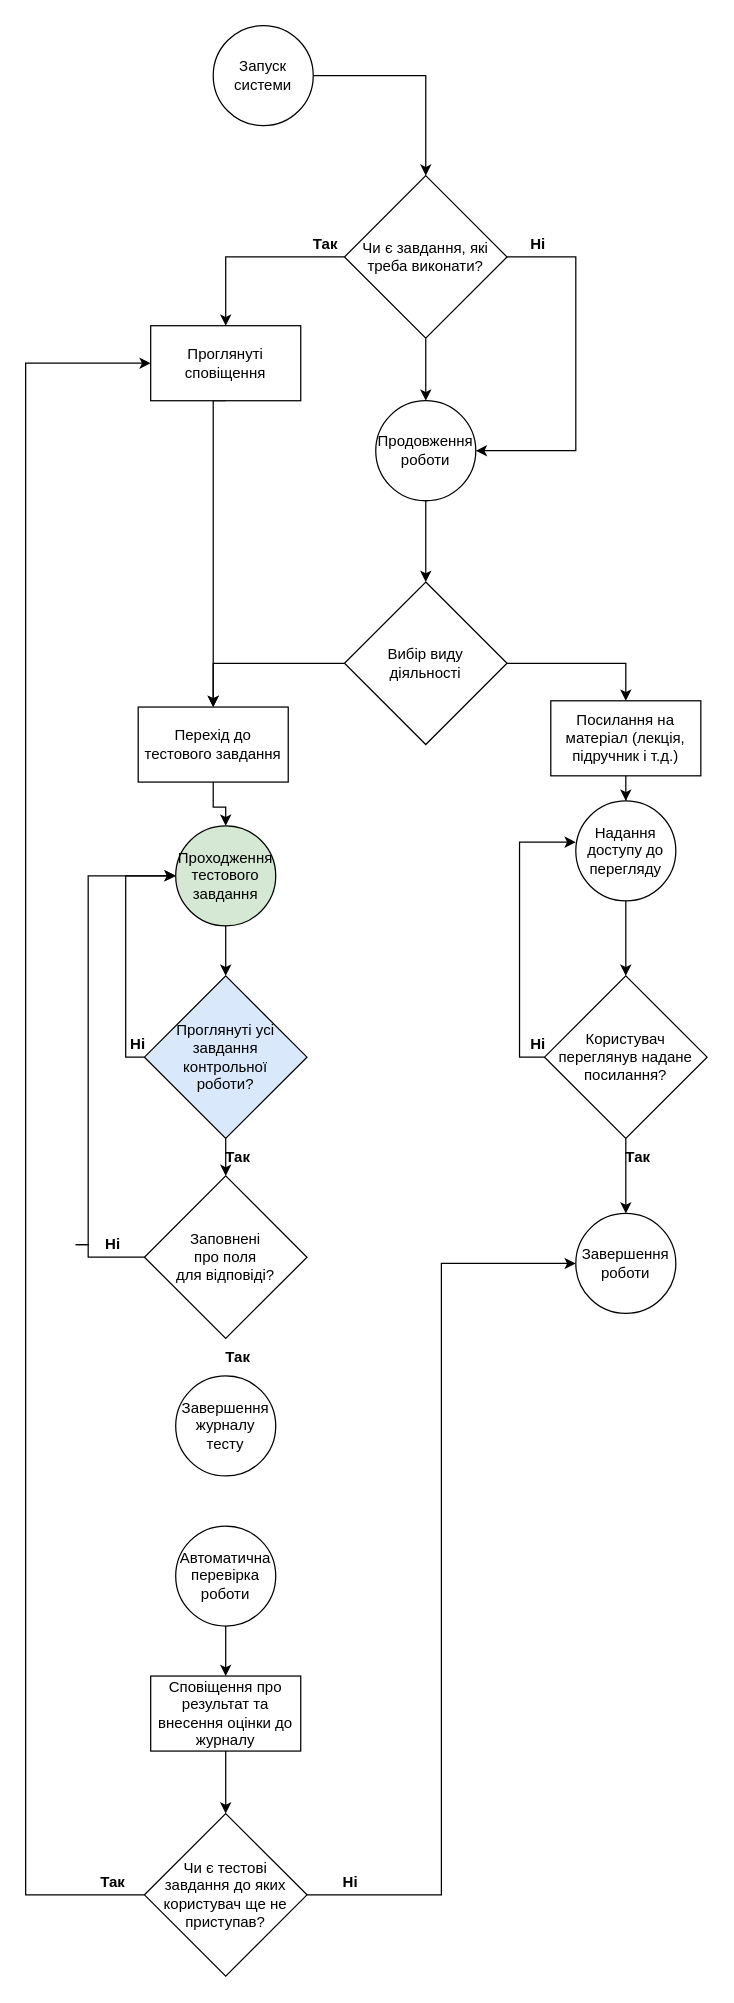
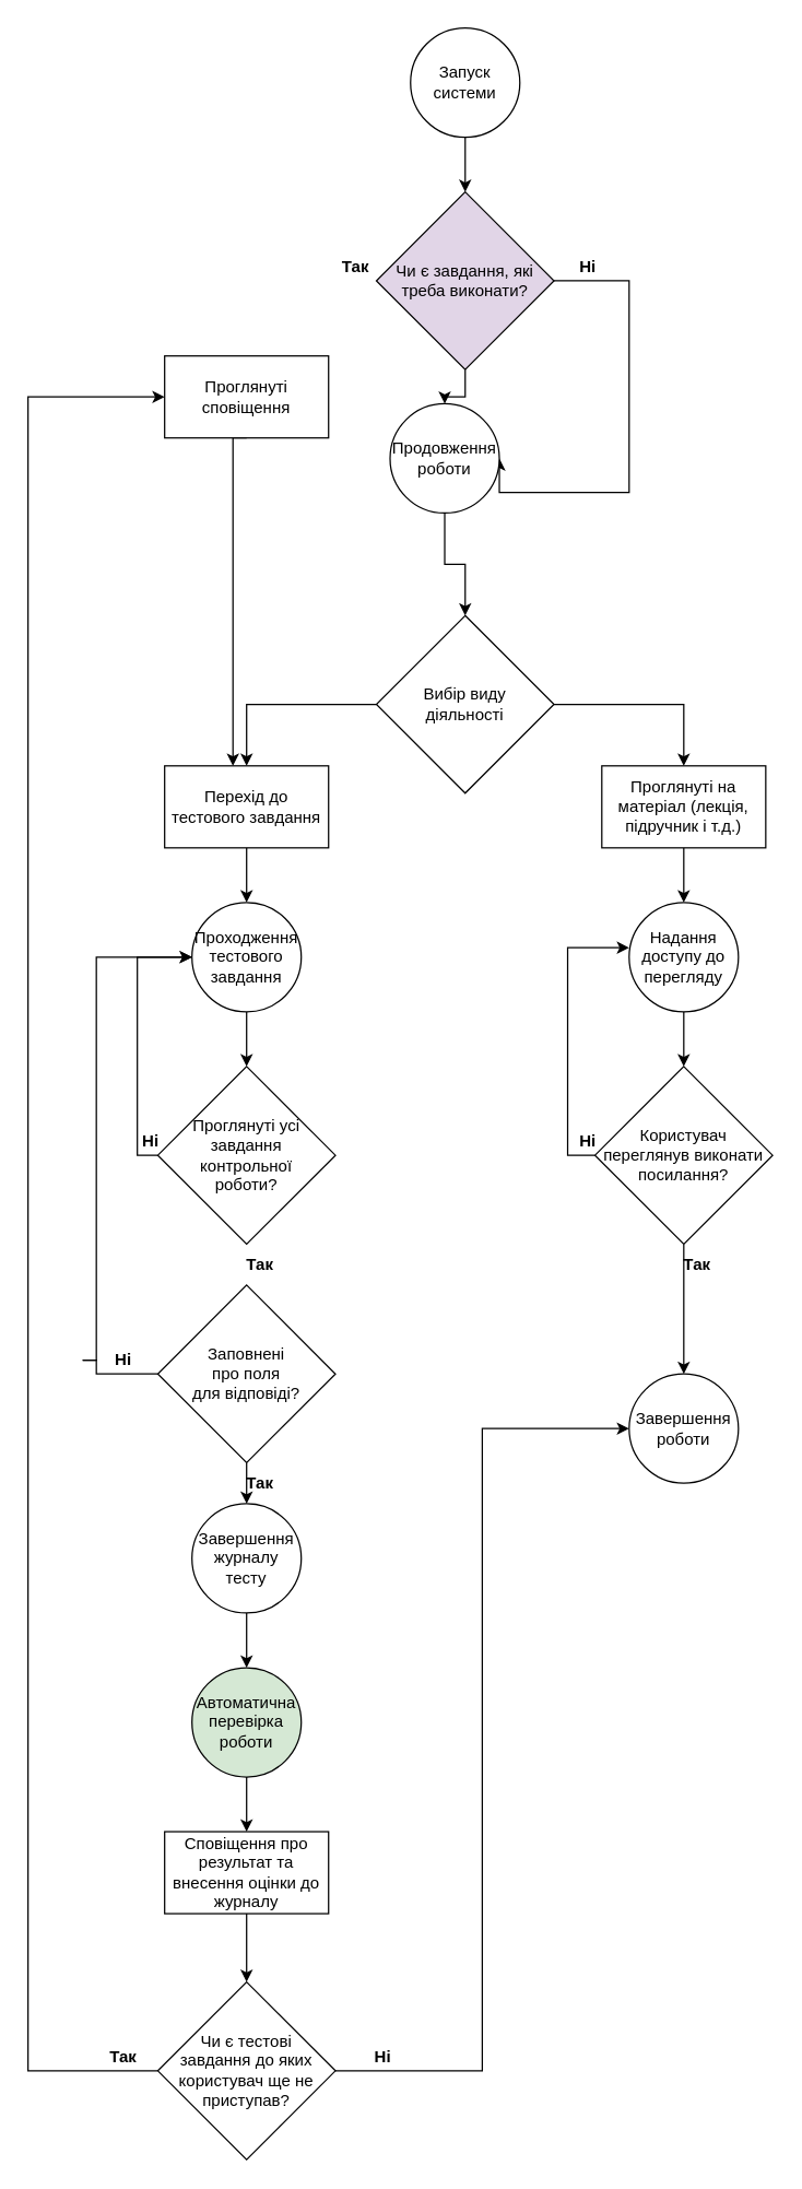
  <mxCell id="0" />
  <mxCell id="1" parent="0" />
  <mxCell id="2" style="edgeStyle=orthogonalEdgeStyle;rounded=0;orthogonalLoop=1;jettySize=auto;html=1;" edge="1" parent="1" source="3" target="7"><mxGeometry relative="1" as="geometry" /></mxCell>
- <mxCell id="3" value="Запуск системи" style="ellipse;whiteSpace=wrap;html=1;aspect=fixed;" vertex="1" parent="1"><mxGeometry x="170" y="20" width="80" height="80" as="geometry" /></mxCell>
- <mxCell id="4" style="edgeStyle=orthogonalEdgeStyle;rounded=0;orthogonalLoop=1;jettySize=auto;html=1;entryX=0.5;entryY=0;entryDx=0;entryDy=0;" edge="1" parent="1" source="7" target="9"><mxGeometry relative="1" as="geometry" /></mxCell>
+ <mxCell id="3" value="Запуск системи" style="ellipse;whiteSpace=wrap;html=1;aspect=fixed;" vertex="1" parent="1"><mxGeometry x="300" width="80" height="80" as="geometry" y="20" /></mxCell>
  <mxCell id="5" style="edgeStyle=orthogonalEdgeStyle;rounded=0;orthogonalLoop=1;jettySize=auto;html=1;exitX=0.5;exitY=1;exitDx=0;exitDy=0;" edge="1" parent="1" source="7" target="11"><mxGeometry relative="1" as="geometry" /></mxCell>
  <mxCell id="6" style="edgeStyle=orthogonalEdgeStyle;rounded=0;orthogonalLoop=1;jettySize=auto;html=1;exitX=1;exitY=0.5;exitDx=0;exitDy=0;entryX=1;entryY=0.5;entryDx=0;entryDy=0;" edge="1" parent="1" source="7" target="11"><mxGeometry relative="1" as="geometry"><Array as="points"><mxPoint x="460" y="205" /><mxPoint x="460" y="360" /></Array></mxGeometry></mxCell>
- <mxCell id="7" value="Чи є завдання, які треба виконати?" style="rhombus;whiteSpace=wrap;html=1;" vertex="1" parent="1"><mxGeometry x="275" y="140" width="130" height="130" as="geometry" /></mxCell>
+ <mxCell id="7" value="Чи є завдання, які треба виконати?" style="rhombus;whiteSpace=wrap;html=1;fillColor=#e1d5e7;" vertex="1" parent="1"><mxGeometry x="275" y="140" width="130" height="130" as="geometry" /></mxCell>
  <mxCell id="8" style="edgeStyle=orthogonalEdgeStyle;rounded=0;orthogonalLoop=1;jettySize=auto;html=1;exitX=0.5;exitY=1;exitDx=0;exitDy=0;" edge="1" parent="1" source="9" target="18"><mxGeometry relative="1" as="geometry"><Array as="points"><mxPoint x="170" y="320" /></Array></mxGeometry></mxCell>
  <mxCell id="9" value="Проглянуті сповіщення" style="rounded=0;whiteSpace=wrap;html=1;" vertex="1" parent="1"><mxGeometry x="120" y="260" width="120" height="60" as="geometry" /></mxCell>
  <mxCell id="10" style="edgeStyle=orthogonalEdgeStyle;rounded=0;orthogonalLoop=1;jettySize=auto;html=1;exitX=0.5;exitY=1;exitDx=0;exitDy=0;entryX=0.5;entryY=0;entryDx=0;entryDy=0;" edge="1" parent="1" source="11" target="14"><mxGeometry relative="1" as="geometry" /></mxCell>
- <mxCell id="11" value="Продовження роботи" style="ellipse;whiteSpace=wrap;html=1;aspect=fixed;" vertex="1" parent="1"><mxGeometry x="300" y="320" width="80" height="80" as="geometry" /></mxCell>
+ <mxCell id="11" value="Продовження роботи" style="ellipse;whiteSpace=wrap;html=1;aspect=fixed;" vertex="1" parent="1"><mxGeometry x="285" y="295" width="80" height="80" as="geometry" /></mxCell>
  <mxCell id="12" style="edgeStyle=orthogonalEdgeStyle;rounded=0;orthogonalLoop=1;jettySize=auto;html=1;exitX=1;exitY=0.5;exitDx=0;exitDy=0;entryX=0.5;entryY=0;entryDx=0;entryDy=0;" edge="1" parent="1" source="14" target="16"><mxGeometry relative="1" as="geometry" /></mxCell>
  <mxCell id="13" style="edgeStyle=orthogonalEdgeStyle;rounded=0;orthogonalLoop=1;jettySize=auto;html=1;exitX=0;exitY=0.5;exitDx=0;exitDy=0;entryX=0.5;entryY=0;entryDx=0;entryDy=0;" edge="1" parent="1" source="14" target="18"><mxGeometry relative="1" as="geometry" /></mxCell>
- <mxCell id="14" value="Вибір виду &lt;br&gt;діяльності" style="rhombus;whiteSpace=wrap;html=1;" vertex="1" parent="1"><mxGeometry x="275" y="465" width="130" height="130" as="geometry" /></mxCell>
+ <mxCell id="14" value="Вибір виду &lt;br&gt;діяльності" style="rhombus;whiteSpace=wrap;html=1;" vertex="1" parent="1"><mxGeometry x="275" y="450" width="130" height="130" as="geometry" /></mxCell>
  <mxCell id="15" style="edgeStyle=orthogonalEdgeStyle;rounded=0;orthogonalLoop=1;jettySize=auto;html=1;exitX=0.5;exitY=1;exitDx=0;exitDy=0;" edge="1" parent="1" source="16" target="41"><mxGeometry relative="1" as="geometry" /></mxCell>
- <mxCell id="16" value="Посилання на матеріал (лекція, підручник і т.д.)" style="rounded=0;whiteSpace=wrap;html=1;" vertex="1" parent="1"><mxGeometry x="440" y="560" width="120" height="60" as="geometry" /></mxCell>
+ <mxCell id="16" value="Проглянуті на матеріал (лекція, підручник і т.д.)" style="rounded=0;whiteSpace=wrap;html=1;" vertex="1" parent="1"><mxGeometry x="440" y="560" width="120" height="60" as="geometry" /></mxCell>
  <mxCell id="17" style="edgeStyle=orthogonalEdgeStyle;rounded=0;orthogonalLoop=1;jettySize=auto;html=1;exitX=0.5;exitY=1;exitDx=0;exitDy=0;" edge="1" parent="1" source="18" target="20"><mxGeometry relative="1" as="geometry" /></mxCell>
- <mxCell id="18" value="Перехід до тестового завдання" style="rounded=0;whiteSpace=wrap;html=1;" vertex="1" parent="1"><mxGeometry x="110" y="565" width="120" height="60" as="geometry" /></mxCell>
+ <mxCell id="18" value="Перехід до тестового завдання" style="rounded=0;whiteSpace=wrap;html=1;" vertex="1" parent="1"><mxGeometry x="120" y="560" width="120" height="60" as="geometry" /></mxCell>
  <mxCell id="19" style="edgeStyle=orthogonalEdgeStyle;rounded=0;orthogonalLoop=1;jettySize=auto;html=1;exitX=0.5;exitY=1;exitDx=0;exitDy=0;" edge="1" parent="1" source="20" target="23"><mxGeometry relative="1" as="geometry" /></mxCell>
- <mxCell id="20" value="Проходження тестового завдання" style="ellipse;whiteSpace=wrap;html=1;aspect=fixed;fillColor=#d5e8d4;" vertex="1" parent="1"><mxGeometry x="140" y="660" width="80" height="80" as="geometry" /></mxCell>
- <mxCell id="21" style="edgeStyle=orthogonalEdgeStyle;rounded=0;orthogonalLoop=1;jettySize=auto;html=1;exitX=0.5;exitY=1;exitDx=0;exitDy=0;entryX=0.5;entryY=0;entryDx=0;entryDy=0;" edge="1" parent="1" source="23" target="26"><mxGeometry relative="1" as="geometry" /></mxCell>
+ <mxCell id="20" value="Проходження тестового завдання" style="ellipse;whiteSpace=wrap;html=1;aspect=fixed;" vertex="1" parent="1"><mxGeometry x="140" y="660" width="80" height="80" as="geometry" /></mxCell>
  <mxCell id="22" style="edgeStyle=orthogonalEdgeStyle;rounded=0;orthogonalLoop=1;jettySize=auto;html=1;exitX=0;exitY=0.5;exitDx=0;exitDy=0;entryX=0;entryY=0.5;entryDx=0;entryDy=0;" edge="1" parent="1" source="23" target="20"><mxGeometry relative="1" as="geometry"><Array as="points"><mxPoint x="100" y="845" /><mxPoint x="100" y="700" /></Array></mxGeometry></mxCell>
- <mxCell id="23" value="Проглянуті усі &lt;br&gt;завдання &lt;br&gt;контрольної &lt;br&gt;роботи?" style="rhombus;whiteSpace=wrap;html=1;fillColor=#dae8fc;" vertex="1" parent="1"><mxGeometry x="115" y="780" width="130" height="130" as="geometry" /></mxCell>
+ <mxCell id="23" value="Проглянуті усі &lt;br&gt;завдання &lt;br&gt;контрольної &lt;br&gt;роботи?" style="rhombus;whiteSpace=wrap;html=1;" vertex="1" parent="1"><mxGeometry x="115" y="780" width="130" height="130" as="geometry" /></mxCell>
+ <mxCell id="24" style="edgeStyle=orthogonalEdgeStyle;rounded=0;orthogonalLoop=1;jettySize=auto;html=1;exitX=0.5;exitY=1;exitDx=0;exitDy=0;" edge="1" parent="1" source="26" target="28"><mxGeometry relative="1" as="geometry" /></mxCell>
  <mxCell id="25" style="edgeStyle=orthogonalEdgeStyle;rounded=0;orthogonalLoop=1;jettySize=auto;html=1;exitX=0;exitY=0.5;exitDx=0;exitDy=0;entryX=0;entryY=0.5;entryDx=0;entryDy=0;startArrow=none;" edge="1" parent="1" source="43" target="20"><mxGeometry relative="1" as="geometry"><Array as="points"><mxPoint x="70" y="700" /></Array></mxGeometry></mxCell>
  <mxCell id="26" value="Заповнені &lt;br&gt;про поля &lt;br&gt;для відповіді?" style="rhombus;whiteSpace=wrap;html=1;" vertex="1" parent="1"><mxGeometry x="115" y="940" width="130" height="130" as="geometry" /></mxCell>
+ <mxCell id="27" style="edgeStyle=orthogonalEdgeStyle;rounded=0;orthogonalLoop=1;jettySize=auto;html=1;" edge="1" parent="1" source="28" target="30"><mxGeometry relative="1" as="geometry" /></mxCell>
  <mxCell id="28" value="Завершення журналу тесту" style="ellipse;whiteSpace=wrap;html=1;aspect=fixed;" vertex="1" parent="1"><mxGeometry x="140" y="1100" width="80" height="80" as="geometry" /></mxCell>
  <mxCell id="29" style="edgeStyle=orthogonalEdgeStyle;rounded=0;orthogonalLoop=1;jettySize=auto;html=1;" edge="1" parent="1" source="30" target="32"><mxGeometry relative="1" as="geometry" /></mxCell>
- <mxCell id="30" value="Автоматична перевірка роботи" style="ellipse;whiteSpace=wrap;html=1;aspect=fixed;" vertex="1" parent="1"><mxGeometry x="140" y="1220" width="80" height="80" as="geometry" /></mxCell>
+ <mxCell id="30" value="Автоматична перевірка роботи" style="ellipse;whiteSpace=wrap;html=1;aspect=fixed;fillColor=#d5e8d4;" vertex="1" parent="1"><mxGeometry x="140" y="1220" width="80" height="80" as="geometry" /></mxCell>
  <mxCell id="31" style="edgeStyle=orthogonalEdgeStyle;rounded=0;orthogonalLoop=1;jettySize=auto;html=1;" edge="1" parent="1" source="32" target="35"><mxGeometry relative="1" as="geometry" /></mxCell>
  <mxCell id="32" value="Сповіщення про результат та внесення оцінки до журналу" style="rounded=0;whiteSpace=wrap;html=1;" vertex="1" parent="1"><mxGeometry x="120" y="1340" width="120" height="60" as="geometry" /></mxCell>
  <mxCell id="33" style="edgeStyle=orthogonalEdgeStyle;rounded=0;orthogonalLoop=1;jettySize=auto;html=1;entryX=0;entryY=0.5;entryDx=0;entryDy=0;" edge="1" parent="1" source="35" target="9"><mxGeometry relative="1" as="geometry"><mxPoint x="20" y="310" as="targetPoint" /><Array as="points"><mxPoint x="20" y="1515" /><mxPoint x="20" y="290" /></Array></mxGeometry></mxCell>
  <mxCell id="34" style="edgeStyle=orthogonalEdgeStyle;rounded=0;orthogonalLoop=1;jettySize=auto;html=1;exitX=1;exitY=0.5;exitDx=0;exitDy=0;entryX=0;entryY=0.5;entryDx=0;entryDy=0;" edge="1" parent="1" source="35" target="36"><mxGeometry relative="1" as="geometry" /></mxCell>
  <mxCell id="35" value="Чи є тестові &lt;br&gt;завдання до яких користувач ще не приступав?" style="rhombus;whiteSpace=wrap;html=1;" vertex="1" parent="1"><mxGeometry x="115" y="1450" width="130" height="130" as="geometry" /></mxCell>
- <mxCell id="36" value="Завершення роботи" style="ellipse;whiteSpace=wrap;html=1;aspect=fixed;" vertex="1" parent="1"><mxGeometry x="460" y="970" width="80" height="80" as="geometry" /></mxCell>
+ <mxCell id="36" value="Завершення роботи" style="ellipse;whiteSpace=wrap;html=1;aspect=fixed;" vertex="1" parent="1"><mxGeometry x="460" y="1005" width="80" height="80" as="geometry" /></mxCell>
  <mxCell id="37" style="edgeStyle=orthogonalEdgeStyle;rounded=0;orthogonalLoop=1;jettySize=auto;html=1;exitX=0.5;exitY=1;exitDx=0;exitDy=0;" edge="1" parent="1" source="39" target="36"><mxGeometry relative="1" as="geometry" /></mxCell>
  <mxCell id="38" style="edgeStyle=orthogonalEdgeStyle;rounded=0;orthogonalLoop=1;jettySize=auto;html=1;exitX=0;exitY=0.5;exitDx=0;exitDy=0;entryX=0;entryY=0.413;entryDx=0;entryDy=0;entryPerimeter=0;" edge="1" parent="1" source="39" target="41"><mxGeometry relative="1" as="geometry" /></mxCell>
- <mxCell id="39" value="Користувач переглянув надане посилання?" style="rhombus;whiteSpace=wrap;html=1;" vertex="1" parent="1"><mxGeometry x="435" y="780" width="130" height="130" as="geometry" /></mxCell>
+ <mxCell id="39" value="Користувач переглянув виконати посилання?" style="rhombus;whiteSpace=wrap;html=1;" vertex="1" parent="1"><mxGeometry x="435" y="780" width="130" height="130" as="geometry" /></mxCell>
  <mxCell id="40" style="edgeStyle=orthogonalEdgeStyle;rounded=0;orthogonalLoop=1;jettySize=auto;html=1;exitX=0.5;exitY=1;exitDx=0;exitDy=0;" edge="1" parent="1" source="41" target="39"><mxGeometry relative="1" as="geometry" /></mxCell>
- <mxCell id="41" value="Надання доступу до перегляду" style="ellipse;whiteSpace=wrap;html=1;aspect=fixed;" vertex="1" parent="1"><mxGeometry x="460" y="640" width="80" height="80" as="geometry" /></mxCell>
+ <mxCell id="41" value="Надання доступу до перегляду" style="ellipse;whiteSpace=wrap;html=1;aspect=fixed;" vertex="1" parent="1"><mxGeometry x="460" y="660" width="80" height="80" as="geometry" /></mxCell>
  <mxCell id="42" value="&lt;b&gt;Ні&lt;/b&gt;" style="text;html=1;strokeColor=none;fillColor=none;align=center;verticalAlign=middle;whiteSpace=wrap;rounded=0;" vertex="1" parent="1"><mxGeometry x="250" y="1490" width="60" height="30" as="geometry" /></mxCell>
  <mxCell id="43" value="&lt;b&gt;Ні&lt;/b&gt;" style="text;html=1;strokeColor=none;fillColor=none;align=center;verticalAlign=middle;whiteSpace=wrap;rounded=0;" vertex="1" parent="1"><mxGeometry x="60" y="980" width="60" height="30" as="geometry" /></mxCell>
  <mxCell id="44" value="" style="edgeStyle=orthogonalEdgeStyle;rounded=0;orthogonalLoop=1;jettySize=auto;html=1;exitX=0;exitY=0.5;exitDx=0;exitDy=0;entryX=0;entryY=0.5;entryDx=0;entryDy=0;endArrow=none;" edge="1" parent="1" source="26" target="43"><mxGeometry relative="1" as="geometry"><mxPoint x="115" y="1005" as="sourcePoint" /><mxPoint x="140" y="700" as="targetPoint" /><Array as="points"><mxPoint x="70" y="1005" /></Array></mxGeometry></mxCell>
  <mxCell id="45" value="&lt;b&gt;Ні&lt;/b&gt;" style="text;html=1;strokeColor=none;fillColor=none;align=center;verticalAlign=middle;whiteSpace=wrap;rounded=0;" vertex="1" parent="1"><mxGeometry x="80" y="820" width="60" height="30" as="geometry" /></mxCell>
  <mxCell id="46" value="&lt;b&gt;Ні&lt;/b&gt;" style="text;html=1;strokeColor=none;fillColor=none;align=center;verticalAlign=middle;whiteSpace=wrap;rounded=0;" vertex="1" parent="1"><mxGeometry x="400" y="820" width="60" height="30" as="geometry" /></mxCell>
  <mxCell id="47" value="&lt;b&gt;Ні&lt;/b&gt;" style="text;html=1;strokeColor=none;fillColor=none;align=center;verticalAlign=middle;whiteSpace=wrap;rounded=0;" vertex="1" parent="1"><mxGeometry x="400" y="180" width="60" height="30" as="geometry" /></mxCell>
  <mxCell id="48" value="&lt;b&gt;Так&lt;/b&gt;" style="text;html=1;strokeColor=none;fillColor=none;align=center;verticalAlign=middle;whiteSpace=wrap;rounded=0;" vertex="1" parent="1"><mxGeometry x="230" y="180" width="60" height="30" as="geometry" /></mxCell>
  <mxCell id="49" value="&lt;b&gt;Так&lt;/b&gt;" style="text;html=1;strokeColor=none;fillColor=none;align=center;verticalAlign=middle;whiteSpace=wrap;rounded=0;" vertex="1" parent="1"><mxGeometry x="480" y="910" width="60" height="30" as="geometry" /></mxCell>
  <mxCell id="50" value="&lt;b&gt;Так&lt;/b&gt;" style="text;html=1;strokeColor=none;fillColor=none;align=center;verticalAlign=middle;whiteSpace=wrap;rounded=0;" vertex="1" parent="1"><mxGeometry x="160" y="910" width="60" height="30" as="geometry" /></mxCell>
  <mxCell id="51" value="&lt;b&gt;Так&lt;/b&gt;" style="text;html=1;strokeColor=none;fillColor=none;align=center;verticalAlign=middle;whiteSpace=wrap;rounded=0;" vertex="1" parent="1"><mxGeometry x="160" y="1070" width="60" height="30" as="geometry" /></mxCell>
  <mxCell id="52" value="&lt;b&gt;Так&lt;/b&gt;" style="text;html=1;strokeColor=none;fillColor=none;align=center;verticalAlign=middle;whiteSpace=wrap;rounded=0;" vertex="1" parent="1"><mxGeometry x="60" y="1490" width="60" height="30" as="geometry" /></mxCell>
